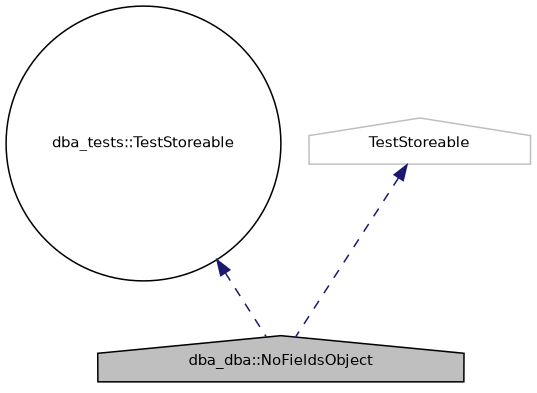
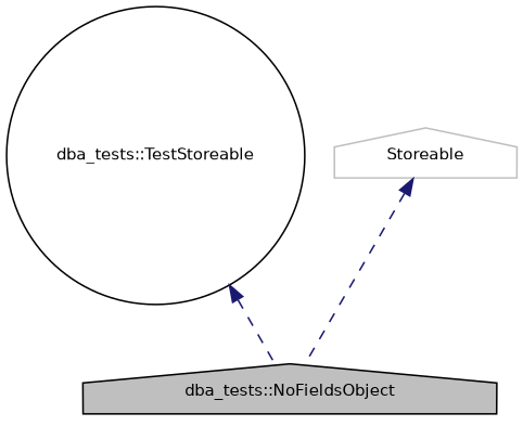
  digraph {
    node [color=black fillcolor=white fontname=Helvetica fontsize=10 shape=house style=filled]
    edge [color=midnightblue dir=back fontname=Helvetica fontsize=10 labelfontname=Helvetica labelfontsize=10 style=dashed]
-   n1 [fillcolor=grey75 fontcolor=black height=0.2 label="dba_dba::NoFieldsObject" width=0.4]
+   n1 [fillcolor=grey75 fontcolor=black height=0.2 label="dba_tests::NoFieldsObject" width=0.4]
    n2 [height=0.2 label="dba_tests::TestStoreable" shape=circle width=0.4]
-   n3 [color=grey75 height=0.2 label=TestStoreable width=0.4]
+   n3 [color=grey75 height=0.2 label=Storeable width=0.4]
    n2 -> n1
    n3 -> n1
  }
